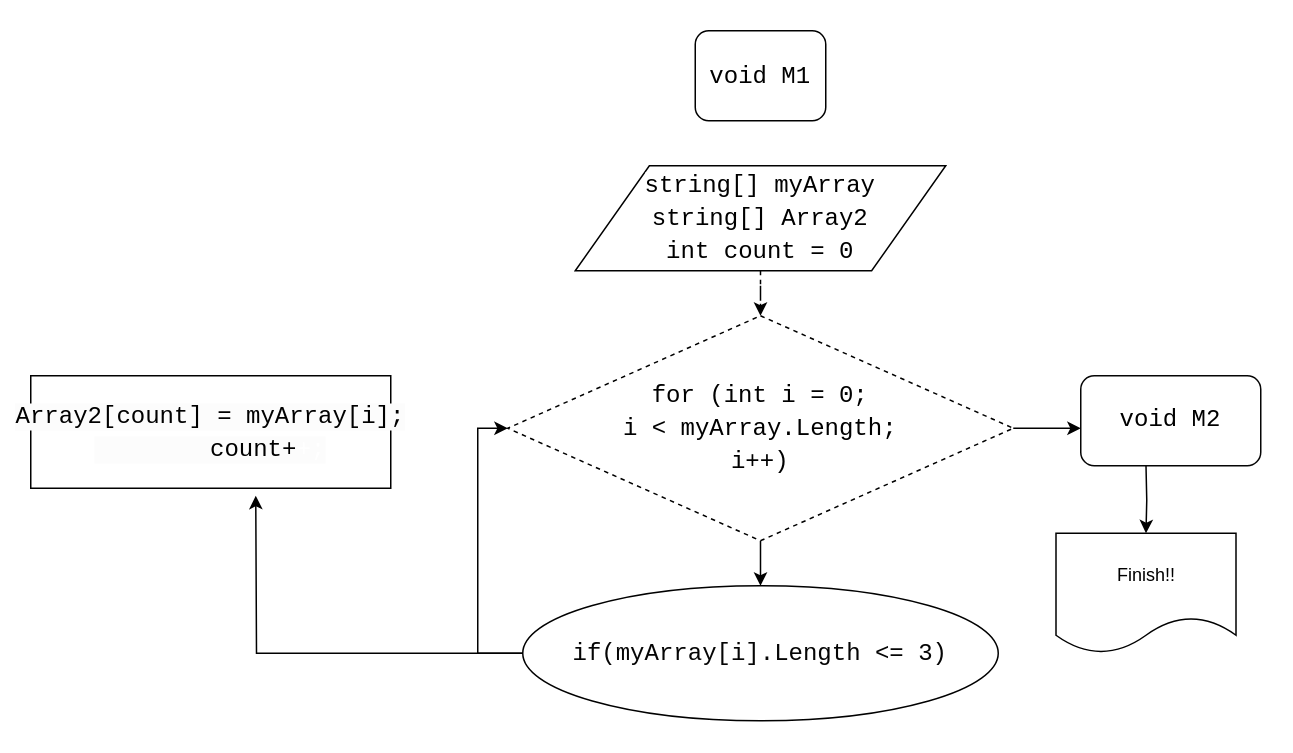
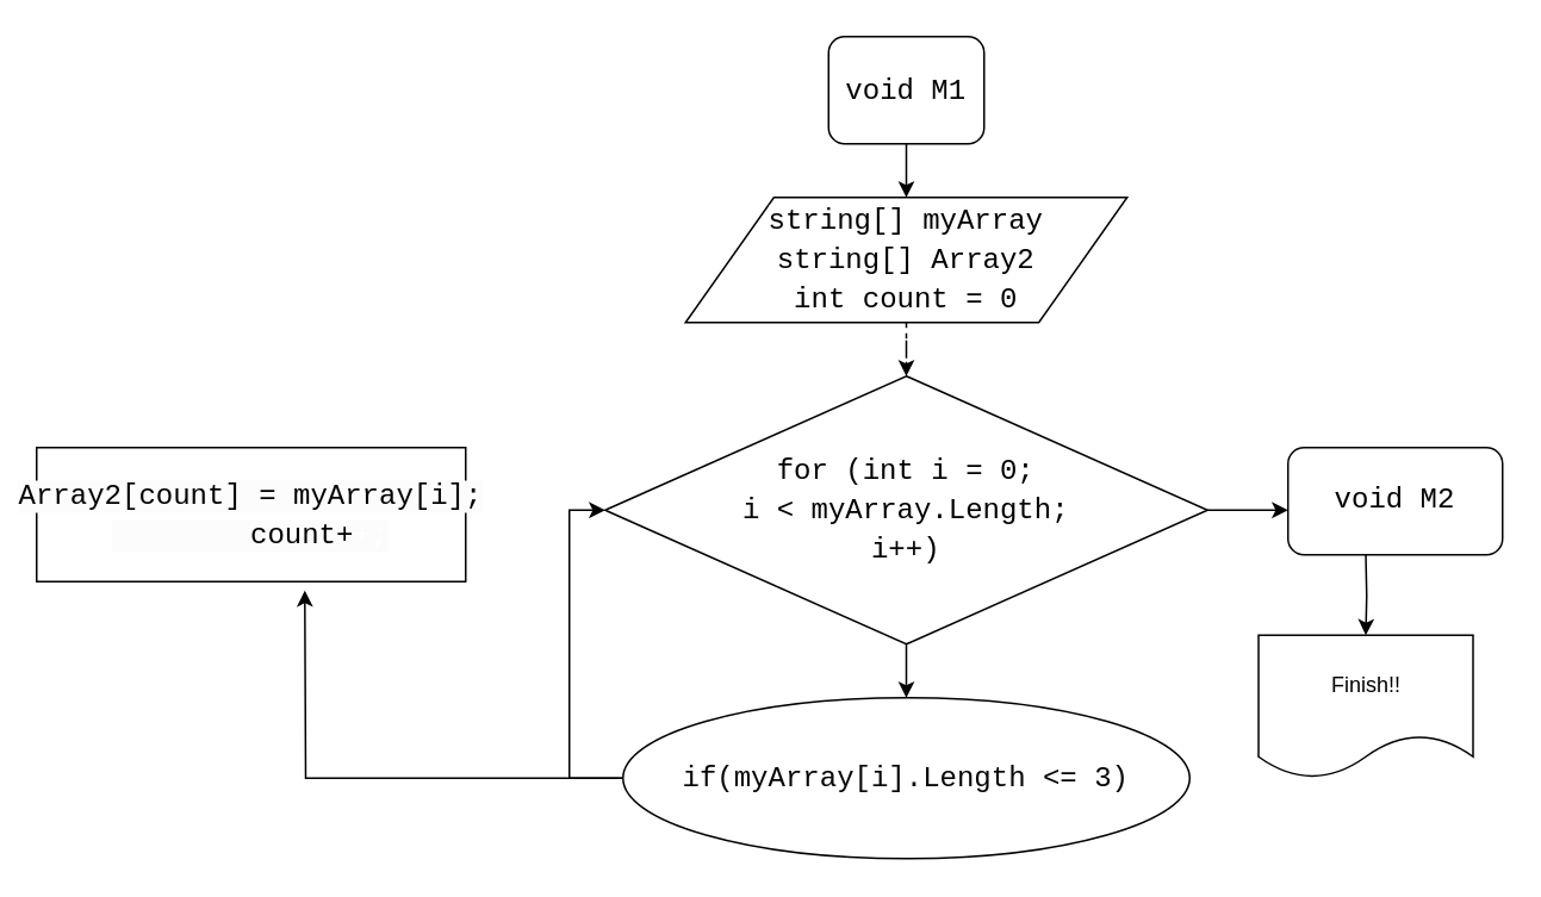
  <mxCell id="0" />
  <mxCell id="1" parent="0" />
+ <mxCell id="2" value="" style="edgeStyle=orthogonalEdgeStyle;rounded=0;orthogonalLoop=1;jettySize=auto;html=1;" parent="1" source="3" target="5" edge="1"><mxGeometry relative="1" as="geometry" /></mxCell>
  <mxCell id="3" value="&lt;div style=&quot;font-family: &amp;#34;consolas&amp;#34; , &amp;#34;courier new&amp;#34; , monospace ; font-size: 16px ; line-height: 22px ; white-space: pre&quot;&gt;&lt;font style=&quot;background-color: rgb(255 , 255 , 255)&quot;&gt;void M1&lt;/font&gt;&lt;/div&gt;" style="rounded=1;whiteSpace=wrap;html=1;" parent="1" vertex="1"><mxGeometry x="463" y="20" width="87" height="60" as="geometry" /></mxCell>
  <mxCell id="4" value="" style="edgeStyle=orthogonalEdgeStyle;rounded=0;orthogonalLoop=1;jettySize=auto;html=1;dashed=1;" parent="1" source="5" target="12" edge="1"><mxGeometry relative="1" as="geometry" /></mxCell>
  <mxCell id="5" value="&lt;div style=&quot;font-family: &amp;#34;consolas&amp;#34; , &amp;#34;courier new&amp;#34; , monospace ; font-size: 16px ; line-height: 22px ; white-space: pre&quot;&gt;&lt;span style=&quot;background-color: rgb(255 , 255 , 255)&quot;&gt;string[] myArray&lt;/span&gt;&lt;/div&gt;&lt;div style=&quot;font-family: &amp;#34;consolas&amp;#34; , &amp;#34;courier new&amp;#34; , monospace ; font-size: 16px ; line-height: 22px ; white-space: pre&quot;&gt;&lt;div style=&quot;font-family: &amp;#34;consolas&amp;#34; , &amp;#34;courier new&amp;#34; , monospace ; line-height: 22px&quot;&gt;&lt;span style=&quot;background-color: rgb(255 , 255 , 255)&quot;&gt;string[] Array2&lt;/span&gt;&lt;/div&gt;&lt;div style=&quot;font-family: &amp;#34;consolas&amp;#34; , &amp;#34;courier new&amp;#34; , monospace ; line-height: 22px&quot;&gt;&lt;div style=&quot;font-family: &amp;#34;consolas&amp;#34; , &amp;#34;courier new&amp;#34; , monospace ; line-height: 22px&quot;&gt;&lt;span style=&quot;background-color: rgb(255 , 255 , 255)&quot;&gt;int count = 0&lt;/span&gt;&lt;/div&gt;&lt;/div&gt;&lt;/div&gt;" style="shape=parallelogram;perimeter=parallelogramPerimeter;whiteSpace=wrap;html=1;" parent="1" vertex="1"><mxGeometry x="383" y="110" width="247" height="70" as="geometry" /></mxCell>
  <mxCell id="6" style="edgeStyle=orthogonalEdgeStyle;rounded=0;orthogonalLoop=1;jettySize=auto;html=1;" parent="1" source="8" edge="1"><mxGeometry relative="1" as="geometry"><mxPoint x="170" y="330" as="targetPoint" /></mxGeometry></mxCell>
  <mxCell id="7" style="edgeStyle=orthogonalEdgeStyle;rounded=0;orthogonalLoop=1;jettySize=auto;html=1;exitX=0;exitY=0.5;exitDx=0;exitDy=0;entryX=0;entryY=0.5;entryDx=0;entryDy=0;" parent="1" source="8" target="12" edge="1"><mxGeometry relative="1" as="geometry" /></mxCell>
  <mxCell id="8" value="&lt;div style=&quot;font-family: &amp;#34;consolas&amp;#34; , &amp;#34;courier new&amp;#34; , monospace ; font-size: 16px ; line-height: 22px ; white-space: pre&quot;&gt;&lt;font color=&quot;#050505&quot; style=&quot;background-color: rgb(255 , 255 , 255)&quot;&gt;if(myArray[i].Length &amp;lt;= 3)&lt;/font&gt;&lt;/div&gt;" style="ellipse;whiteSpace=wrap;html=1;" parent="1" vertex="1"><mxGeometry x="348" y="390" width="317" height="90" as="geometry" /></mxCell>
  <mxCell id="9" value="&lt;div style=&quot;font-family: &amp;#34;consolas&amp;#34; , &amp;#34;courier new&amp;#34; , monospace ; font-size: 16px ; line-height: 22px ; white-space: pre&quot;&gt;&lt;div&gt;&lt;font style=&quot;background-color: rgb(252 , 252 , 252)&quot;&gt;Array2[count] = myArray[i];&lt;/font&gt;&lt;/div&gt;&lt;div&gt;&lt;font style=&quot;background-color: rgb(252 , 252 , 252)&quot;&gt;&amp;nbsp; &amp;nbsp; &amp;nbsp; &amp;nbsp; count+&lt;/font&gt;&lt;font color=&quot;#ffffff&quot; style=&quot;background-color: rgb(252 , 252 , 252)&quot;&gt;+;&lt;/font&gt;&lt;/div&gt;&lt;/div&gt;" style="rounded=0;whiteSpace=wrap;html=1;" parent="1" vertex="1"><mxGeometry x="20" y="250" width="240" height="75" as="geometry" /></mxCell>
  <mxCell id="10" value="" style="edgeStyle=orthogonalEdgeStyle;rounded=0;orthogonalLoop=1;jettySize=auto;html=1;" parent="1" source="12" target="8" edge="1"><mxGeometry relative="1" as="geometry" /></mxCell>
  <mxCell id="11" style="edgeStyle=orthogonalEdgeStyle;rounded=0;orthogonalLoop=1;jettySize=auto;html=1;exitX=1;exitY=0.5;exitDx=0;exitDy=0;" parent="1" source="12" edge="1"><mxGeometry relative="1" as="geometry"><mxPoint x="720" y="285" as="targetPoint" /></mxGeometry></mxCell>
- <mxCell id="12" value="&lt;div style=&quot;font-family: &amp;#34;consolas&amp;#34; , &amp;#34;courier new&amp;#34; , monospace ; font-size: 16px ; line-height: 22px ; white-space: pre&quot;&gt;&lt;span style=&quot;background-color: rgb(255 , 255 , 255)&quot;&gt;for (int i = 0;&lt;/span&gt;&lt;/div&gt;&lt;div style=&quot;font-family: &amp;#34;consolas&amp;#34; , &amp;#34;courier new&amp;#34; , monospace ; font-size: 16px ; line-height: 22px ; white-space: pre&quot;&gt;&lt;span style=&quot;background-color: rgb(255 , 255 , 255)&quot;&gt; i &amp;lt; myArray.Length; &lt;/span&gt;&lt;/div&gt;&lt;div style=&quot;font-family: &amp;#34;consolas&amp;#34; , &amp;#34;courier new&amp;#34; , monospace ; font-size: 16px ; line-height: 22px ; white-space: pre&quot;&gt;&lt;span style=&quot;background-color: rgb(255 , 255 , 255)&quot;&gt;i++)&lt;/span&gt;&lt;/div&gt;" style="rhombus;whiteSpace=wrap;html=1;dashed=1;" parent="1" vertex="1"><mxGeometry x="338" y="210" width="337" height="150" as="geometry" /></mxCell>
+ <mxCell id="12" value="&lt;div style=&quot;font-family: &amp;#34;consolas&amp;#34; , &amp;#34;courier new&amp;#34; , monospace ; font-size: 16px ; line-height: 22px ; white-space: pre&quot;&gt;&lt;span style=&quot;background-color: rgb(255 , 255 , 255)&quot;&gt;for (int i = 0;&lt;/span&gt;&lt;/div&gt;&lt;div style=&quot;font-family: &amp;#34;consolas&amp;#34; , &amp;#34;courier new&amp;#34; , monospace ; font-size: 16px ; line-height: 22px ; white-space: pre&quot;&gt;&lt;span style=&quot;background-color: rgb(255 , 255 , 255)&quot;&gt; i &amp;lt; myArray.Length; &lt;/span&gt;&lt;/div&gt;&lt;div style=&quot;font-family: &amp;#34;consolas&amp;#34; , &amp;#34;courier new&amp;#34; , monospace ; font-size: 16px ; line-height: 22px ; white-space: pre&quot;&gt;&lt;span style=&quot;background-color: rgb(255 , 255 , 255)&quot;&gt;i++)&lt;/span&gt;&lt;/div&gt;" style="rhombus;whiteSpace=wrap;html=1;" parent="1" vertex="1"><mxGeometry x="338" y="210" width="337" height="150" as="geometry" /></mxCell>
  <mxCell id="13" value="" style="edgeStyle=orthogonalEdgeStyle;rounded=0;orthogonalLoop=1;jettySize=auto;html=1;" parent="1" target="14" edge="1"><mxGeometry relative="1" as="geometry"><mxPoint x="763.5" y="310" as="sourcePoint" /></mxGeometry></mxCell>
  <mxCell id="14" value="Finish!!" style="shape=document;whiteSpace=wrap;html=1;boundedLbl=1;" parent="1" vertex="1"><mxGeometry x="703.5" y="355" width="120" height="80" as="geometry" /></mxCell>
  <mxCell id="15" value="&lt;span style=&quot;font-family: &amp;#34;consolas&amp;#34; , &amp;#34;courier new&amp;#34; , monospace ; font-size: 16px ; white-space: pre ; background-color: rgb(255 , 255 , 255)&quot;&gt;void M2&lt;/span&gt;" style="rounded=1;whiteSpace=wrap;html=1;strokeColor=#050505;fillColor=#FFFFFF;" parent="1" vertex="1"><mxGeometry x="720" y="250" width="120" height="60" as="geometry" /></mxCell>
